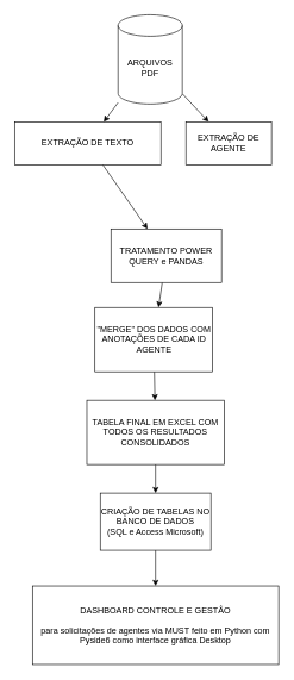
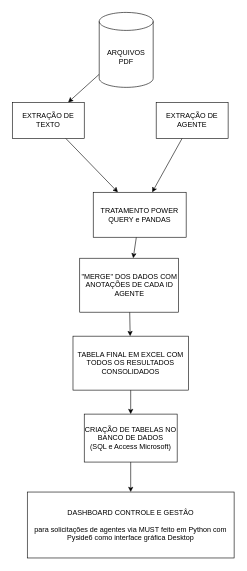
  <mxCell id="0" />
  <mxCell id="1" parent="0" />
  <mxCell id="2" style="edgeStyle=none;html=1;" parent="1" source="3" target="10" edge="1"><mxGeometry relative="1" as="geometry" /></mxCell>
- <mxCell id="3" value="EXTRAÇÃO DE TEXTO" style="rounded=0;whiteSpace=wrap;html=1;" parent="1" vertex="1"><mxGeometry x="20" y="170" width="205" height="60" as="geometry" /></mxCell>
+ <mxCell id="3" value="EXTRAÇÃO DE TEXTO" style="rounded=0;whiteSpace=wrap;html=1;" parent="1" vertex="1"><mxGeometry x="20" y="170" width="120" height="60" as="geometry" /></mxCell>
  <mxCell id="4" value="" style="edgeStyle=none;html=1;" parent="1" source="6" target="3" edge="1"><mxGeometry relative="1" as="geometry" /></mxCell>
- <mxCell id="5" style="edgeStyle=none;html=1;" parent="1" source="6" target="8" edge="1"><mxGeometry relative="1" as="geometry" /></mxCell>
  <mxCell id="6" value="ARQUIVOS&lt;div&gt;PDF&lt;/div&gt;" style="shape=cylinder3;whiteSpace=wrap;html=1;boundedLbl=1;backgroundOutline=1;size=15;" parent="1" vertex="1"><mxGeometry x="165" y="20" width="90" height="125" as="geometry" /></mxCell>
+ <mxCell id="7" value="" style="edgeStyle=none;html=1;" parent="1" source="8" target="10" edge="1"><mxGeometry relative="1" as="geometry" /></mxCell>
  <mxCell id="8" value="EXTRAÇÃO DE AGENTE" style="rounded=0;whiteSpace=wrap;html=1;" parent="1" vertex="1"><mxGeometry x="260" y="170" width="120" height="60" as="geometry" /></mxCell>
  <mxCell id="9" value="" style="edgeStyle=none;html=1;" parent="1" source="10" target="12" edge="1"><mxGeometry relative="1" as="geometry" /></mxCell>
  <mxCell id="10" value="TRATAMENTO POWER QUERY e PANDAS" style="rounded=0;whiteSpace=wrap;html=1;" parent="1" vertex="1"><mxGeometry x="155" y="320" width="155" height="75" as="geometry" /></mxCell>
  <mxCell id="11" value="" style="edgeStyle=none;html=1;" parent="1" source="12" target="14" edge="1"><mxGeometry relative="1" as="geometry" /></mxCell>
  <mxCell id="12" value="&quot;MERGE&quot; DOS DADOS COM ANOTAÇÕES DE CADA ID AGENTE" style="rounded=0;whiteSpace=wrap;html=1;" parent="1" vertex="1"><mxGeometry x="132.5" y="430" width="165" height="90" as="geometry" /></mxCell>
  <mxCell id="13" value="" style="edgeStyle=none;html=1;" parent="1" source="14" target="16" edge="1"><mxGeometry relative="1" as="geometry" /></mxCell>
  <mxCell id="14" value="TABELA FINAL EM EXCEL COM TODOS OS RESULTADOS CONSOLIDADOS" style="rounded=0;whiteSpace=wrap;html=1;" parent="1" vertex="1"><mxGeometry x="121.25" y="560" width="192.5" height="90" as="geometry" /></mxCell>
  <mxCell id="15" value="" style="edgeStyle=none;html=1;" parent="1" source="16" target="17" edge="1"><mxGeometry relative="1" as="geometry" /></mxCell>
  <mxCell id="16" value="CRIAÇÃO DE TABELAS NO BANCO DE DADOS&lt;div&gt;(SQL e Access Microsoft)&lt;/div&gt;" style="rounded=0;whiteSpace=wrap;html=1;" parent="1" vertex="1"><mxGeometry x="140" y="690" width="155" height="80" as="geometry" /></mxCell>
  <mxCell id="17" value="DASHBOARD CONTROLE E GESTÂO&lt;div&gt;&lt;font color=&quot;#000000&quot;&gt;&lt;br&gt;&lt;/font&gt;&lt;div&gt;para solicitações de agentes via MUST feito em Python com Pyside6 como interface gráfica Desktop&lt;/div&gt;&lt;/div&gt;" style="rounded=0;whiteSpace=wrap;html=1;" parent="1" vertex="1"><mxGeometry x="45" y="820" width="345" height="110" as="geometry" /></mxCell>
